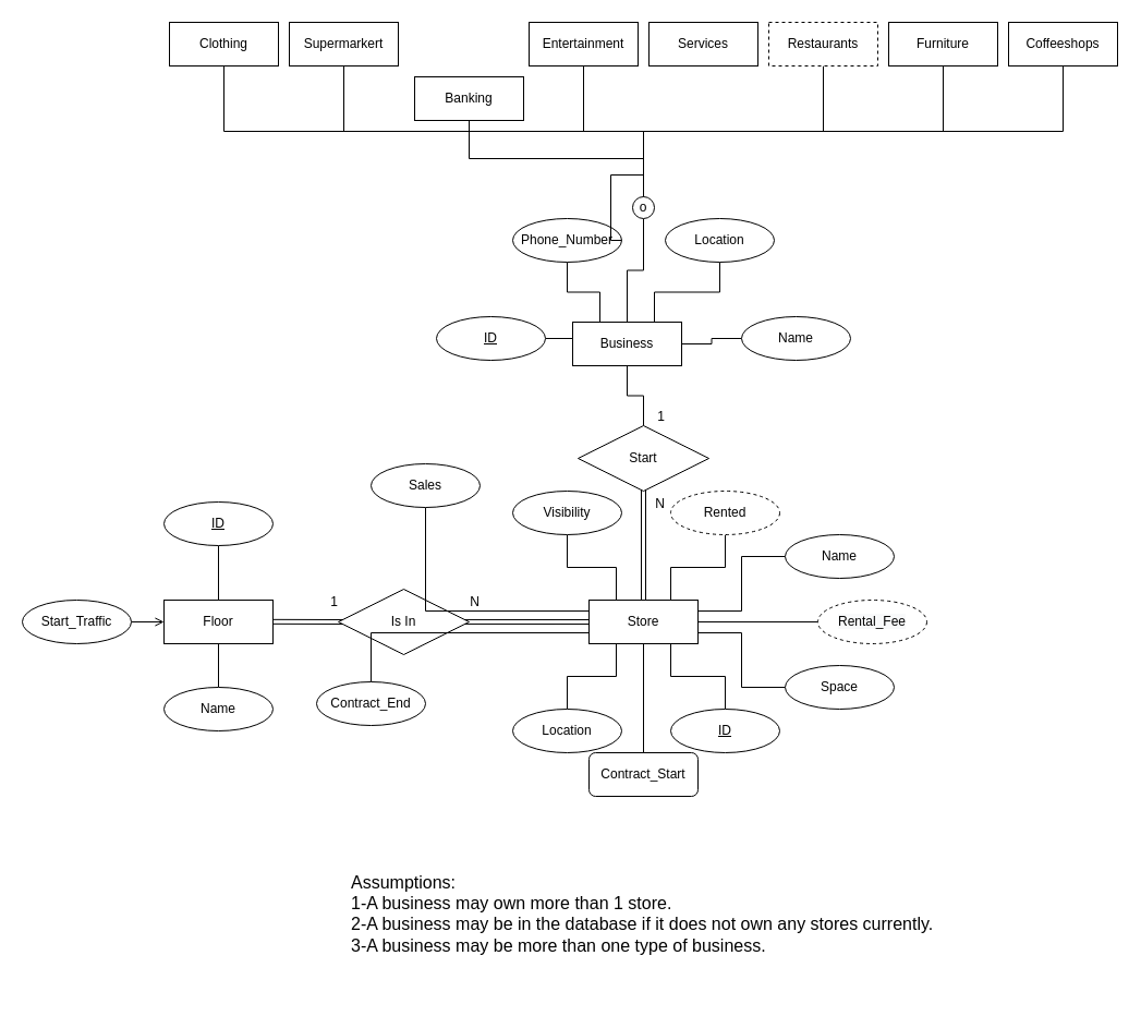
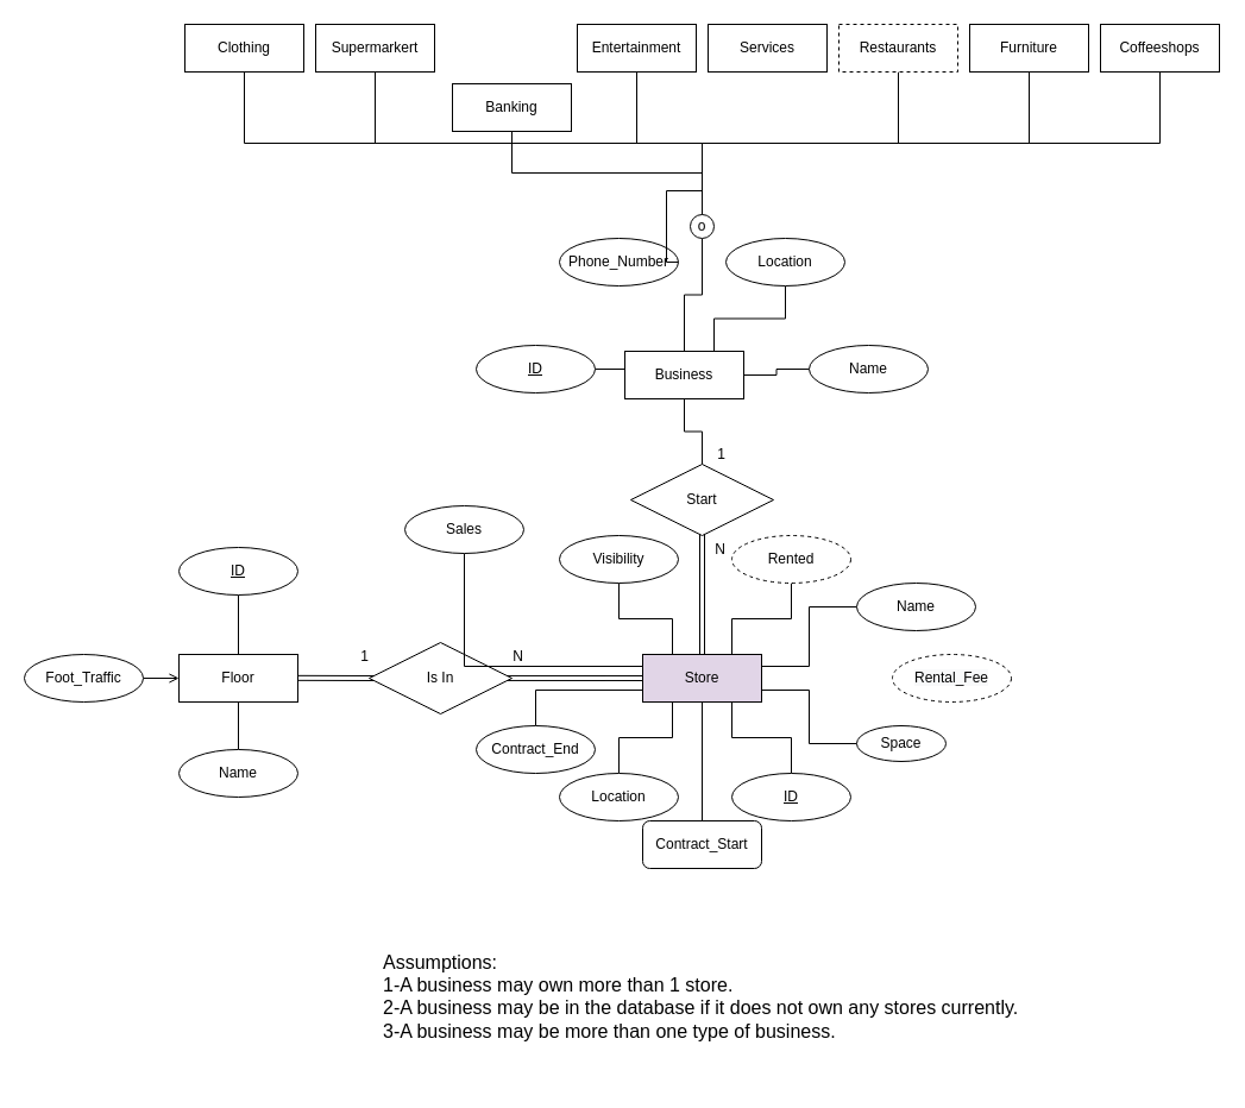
  <mxCell id="0" />
  <mxCell id="1" parent="0" />
  <mxCell id="2" value="Floor" style="whiteSpace=wrap;html=1;align=center;" parent="1" vertex="1"><mxGeometry x="150" y="550" width="100" height="40" as="geometry" /></mxCell>
  <mxCell id="3" style="edgeStyle=orthogonalEdgeStyle;rounded=0;orthogonalLoop=1;jettySize=auto;html=1;exitX=1;exitY=0.5;exitDx=0;exitDy=0;entryX=0;entryY=0.5;entryDx=0;entryDy=0;endArrow=open;endFill=0;" parent="1" source="4" target="2" edge="1"><mxGeometry relative="1" as="geometry" /></mxCell>
- <mxCell id="4" value="Start_Traffic" style="ellipse;whiteSpace=wrap;html=1;align=center;" parent="1" vertex="1"><mxGeometry x="20" y="550" width="100" height="40" as="geometry" /></mxCell>
+ <mxCell id="4" value="Foot_Traffic" style="ellipse;whiteSpace=wrap;html=1;align=center;" parent="1" vertex="1"><mxGeometry x="20" y="550" width="100" height="40" as="geometry" /></mxCell>
  <mxCell id="5" style="edgeStyle=orthogonalEdgeStyle;rounded=0;orthogonalLoop=1;jettySize=auto;html=1;exitX=0.5;exitY=1;exitDx=0;exitDy=0;entryX=0.5;entryY=0;entryDx=0;entryDy=0;endArrow=none;endFill=0;" parent="1" source="6" target="2" edge="1"><mxGeometry relative="1" as="geometry" /></mxCell>
  <mxCell id="6" value="ID" style="ellipse;whiteSpace=wrap;html=1;align=center;fontStyle=4;" parent="1" vertex="1"><mxGeometry x="150" y="460" width="100" height="40" as="geometry" /></mxCell>
- <mxCell id="7" value="Store" style="whiteSpace=wrap;html=1;align=center;" parent="1" vertex="1"><mxGeometry x="540" y="550" width="100" height="40" as="geometry" /></mxCell>
+ <mxCell id="7" value="Store" style="whiteSpace=wrap;html=1;align=center;fillColor=#e1d5e7;" parent="1" vertex="1"><mxGeometry x="540" y="550" width="100" height="40" as="geometry" /></mxCell>
  <mxCell id="8" style="edgeStyle=orthogonalEdgeStyle;rounded=0;orthogonalLoop=1;jettySize=auto;html=1;exitX=0.5;exitY=0;exitDx=0;exitDy=0;entryX=0.75;entryY=1;entryDx=0;entryDy=0;endArrow=none;endFill=0;" parent="1" source="9" target="7" edge="1"><mxGeometry relative="1" as="geometry" /></mxCell>
  <mxCell id="9" value="ID" style="ellipse;whiteSpace=wrap;html=1;align=center;fontStyle=4;" parent="1" vertex="1"><mxGeometry x="615" y="650" width="100" height="40" as="geometry" /></mxCell>
  <mxCell id="10" style="edgeStyle=orthogonalEdgeStyle;rounded=0;orthogonalLoop=1;jettySize=auto;html=1;exitX=0;exitY=0.5;exitDx=0;exitDy=0;entryX=1;entryY=0.25;entryDx=0;entryDy=0;endArrow=none;endFill=0;" parent="1" source="11" target="7" edge="1"><mxGeometry relative="1" as="geometry" /></mxCell>
  <mxCell id="11" value="Name" style="ellipse;whiteSpace=wrap;html=1;align=center;" parent="1" vertex="1"><mxGeometry x="720" y="490" width="100" height="40" as="geometry" /></mxCell>
  <mxCell id="12" style="edgeStyle=orthogonalEdgeStyle;rounded=0;orthogonalLoop=1;jettySize=auto;html=1;exitX=0.5;exitY=1;exitDx=0;exitDy=0;entryX=0.75;entryY=0;entryDx=0;entryDy=0;endArrow=none;endFill=0;" parent="1" source="13" target="7" edge="1"><mxGeometry relative="1" as="geometry" /></mxCell>
  <mxCell id="13" value="Rented" style="ellipse;whiteSpace=wrap;html=1;align=center;dashed=1;" parent="1" vertex="1"><mxGeometry x="615" y="450" width="100" height="40" as="geometry" /></mxCell>
  <mxCell id="14" style="edgeStyle=orthogonalEdgeStyle;rounded=0;orthogonalLoop=1;jettySize=auto;html=1;exitX=0.5;exitY=1;exitDx=0;exitDy=0;entryX=0.25;entryY=0;entryDx=0;entryDy=0;endArrow=none;endFill=0;" parent="1" source="15" target="7" edge="1"><mxGeometry relative="1" as="geometry" /></mxCell>
  <mxCell id="15" value="Visibility" style="ellipse;whiteSpace=wrap;html=1;align=center;" parent="1" vertex="1"><mxGeometry x="470" y="450" width="100" height="40" as="geometry" /></mxCell>
  <mxCell id="16" style="edgeStyle=orthogonalEdgeStyle;rounded=0;orthogonalLoop=1;jettySize=auto;html=1;exitX=0;exitY=0.5;exitDx=0;exitDy=0;entryX=1;entryY=0.75;entryDx=0;entryDy=0;endArrow=none;endFill=0;" parent="1" source="17" target="7" edge="1"><mxGeometry relative="1" as="geometry" /></mxCell>
- <mxCell id="17" value="Space" style="ellipse;whiteSpace=wrap;html=1;align=center;" parent="1" vertex="1"><mxGeometry x="720" y="610" width="100" height="40" as="geometry" /></mxCell>
+ <mxCell id="17" value="Space" style="ellipse;whiteSpace=wrap;html=1;align=center;" parent="1" vertex="1"><mxGeometry x="720" y="610" width="75" height="30" as="geometry" /></mxCell>
  <mxCell id="18" value="Is In" style="shape=rhombus;perimeter=rhombusPerimeter;whiteSpace=wrap;html=1;align=center;" parent="1" vertex="1"><mxGeometry x="310" y="540" width="120" height="60" as="geometry" /></mxCell>
  <mxCell id="19" style="edgeStyle=orthogonalEdgeStyle;rounded=0;orthogonalLoop=1;jettySize=auto;html=1;exitX=0.5;exitY=0;exitDx=0;exitDy=0;entryX=0.25;entryY=1;entryDx=0;entryDy=0;endArrow=none;endFill=0;" parent="1" source="20" target="7" edge="1"><mxGeometry relative="1" as="geometry" /></mxCell>
  <mxCell id="20" value="Location" style="ellipse;whiteSpace=wrap;html=1;align=center;" parent="1" vertex="1"><mxGeometry x="470" y="650" width="100" height="40" as="geometry" /></mxCell>
  <mxCell id="21" style="edgeStyle=orthogonalEdgeStyle;rounded=0;orthogonalLoop=1;jettySize=auto;html=1;exitX=0.5;exitY=0;exitDx=0;exitDy=0;entryX=0.5;entryY=1;entryDx=0;entryDy=0;endArrow=none;endFill=0;" parent="1" source="22" target="2" edge="1"><mxGeometry relative="1" as="geometry" /></mxCell>
  <mxCell id="22" value="Name" style="ellipse;whiteSpace=wrap;html=1;align=center;" parent="1" vertex="1"><mxGeometry x="150" y="630" width="100" height="40" as="geometry" /></mxCell>
- <mxCell id="23" style="edgeStyle=orthogonalEdgeStyle;rounded=0;orthogonalLoop=1;jettySize=auto;html=1;exitX=0;exitY=0.5;exitDx=0;exitDy=0;entryX=1;entryY=0.5;entryDx=0;entryDy=0;endArrow=none;endFill=0;" parent="1" source="42" target="7" edge="1"><mxGeometry relative="1" as="geometry"><mxPoint x="740" y="570" as="sourcePoint" /></mxGeometry></mxCell>
  <mxCell id="24" style="edgeStyle=orthogonalEdgeStyle;rounded=0;orthogonalLoop=1;jettySize=auto;html=1;exitX=0.5;exitY=0;exitDx=0;exitDy=0;entryX=0.5;entryY=1;entryDx=0;entryDy=0;endArrow=none;endFill=0;" parent="1" source="25" target="51" edge="1"><mxGeometry relative="1" as="geometry" /></mxCell>
  <mxCell id="25" value="Business" style="whiteSpace=wrap;html=1;align=center;" parent="1" vertex="1"><mxGeometry x="525" y="295" width="100" height="40" as="geometry" /></mxCell>
  <mxCell id="26" value="" style="edgeStyle=orthogonalEdgeStyle;rounded=0;orthogonalLoop=1;jettySize=auto;html=1;endArrow=none;endFill=0;" parent="1" source="27" target="25" edge="1"><mxGeometry relative="1" as="geometry" /></mxCell>
  <mxCell id="27" value="Start" style="shape=rhombus;perimeter=rhombusPerimeter;whiteSpace=wrap;html=1;align=center;" parent="1" vertex="1"><mxGeometry x="530" y="390" width="120" height="60" as="geometry" /></mxCell>
  <mxCell id="28" style="edgeStyle=orthogonalEdgeStyle;rounded=0;orthogonalLoop=1;jettySize=auto;html=1;exitX=0;exitY=0.5;exitDx=0;exitDy=0;entryX=1;entryY=0.5;entryDx=0;entryDy=0;endArrow=none;endFill=0;" parent="1" source="29" target="25" edge="1"><mxGeometry relative="1" as="geometry" /></mxCell>
  <mxCell id="29" value="Name" style="ellipse;whiteSpace=wrap;html=1;align=center;" parent="1" vertex="1"><mxGeometry x="680" y="290" width="100" height="40" as="geometry" /></mxCell>
  <mxCell id="30" style="edgeStyle=orthogonalEdgeStyle;rounded=0;orthogonalLoop=1;jettySize=auto;html=1;exitX=1;exitY=0.5;exitDx=0;exitDy=0;entryX=0;entryY=0.5;entryDx=0;entryDy=0;endArrow=none;endFill=0;" parent="1" source="31" target="25" edge="1"><mxGeometry relative="1" as="geometry" /></mxCell>
  <mxCell id="31" value="ID" style="ellipse;whiteSpace=wrap;html=1;align=center;fontStyle=4;" parent="1" vertex="1"><mxGeometry x="400" y="290" width="100" height="40" as="geometry" /></mxCell>
  <mxCell id="32" style="edgeStyle=orthogonalEdgeStyle;rounded=0;orthogonalLoop=1;jettySize=auto;html=1;exitX=0.5;exitY=0;exitDx=0;exitDy=0;entryX=0.5;entryY=1;entryDx=0;entryDy=0;endArrow=none;endFill=0;" parent="1" source="33" target="7" edge="1"><mxGeometry relative="1" as="geometry" /></mxCell>
  <mxCell id="33" value="Contract_Start" style="whiteSpace=wrap;html=1;align=center;rounded=1;" parent="1" vertex="1"><mxGeometry x="540" y="690" width="100" height="40" as="geometry" /></mxCell>
  <mxCell id="34" style="edgeStyle=orthogonalEdgeStyle;rounded=0;orthogonalLoop=1;jettySize=auto;html=1;exitX=0.5;exitY=1;exitDx=0;exitDy=0;entryX=0;entryY=0.25;entryDx=0;entryDy=0;endArrow=none;endFill=0;" parent="1" source="35" target="7" edge="1"><mxGeometry relative="1" as="geometry" /></mxCell>
  <mxCell id="35" value="Sales" style="ellipse;whiteSpace=wrap;html=1;align=center;" parent="1" vertex="1"><mxGeometry x="340" y="425" width="100" height="40" as="geometry" /></mxCell>
  <mxCell id="36" style="edgeStyle=orthogonalEdgeStyle;rounded=0;orthogonalLoop=1;jettySize=auto;html=1;exitX=0.5;exitY=0;exitDx=0;exitDy=0;entryX=0;entryY=0.75;entryDx=0;entryDy=0;endArrow=none;endFill=0;" parent="1" source="37" target="7" edge="1"><mxGeometry relative="1" as="geometry" /></mxCell>
- <mxCell id="37" value="Contract_End" style="ellipse;whiteSpace=wrap;html=1;align=center;" parent="1" vertex="1"><mxGeometry x="290" y="625" width="100" height="40" as="geometry" /></mxCell>
- <mxCell id="38" style="edgeStyle=orthogonalEdgeStyle;rounded=0;orthogonalLoop=1;jettySize=auto;html=1;exitX=0.5;exitY=1;exitDx=0;exitDy=0;entryX=0.25;entryY=0;entryDx=0;entryDy=0;endArrow=none;endFill=0;" parent="1" source="39" target="25" edge="1"><mxGeometry relative="1" as="geometry" /></mxCell>
+ <mxCell id="37" value="Contract_End" style="ellipse;whiteSpace=wrap;html=1;align=center;" parent="1" vertex="1"><mxGeometry x="400" y="610" width="100" height="40" as="geometry" /></mxCell>
  <mxCell id="39" value="Phone_Number" style="ellipse;whiteSpace=wrap;html=1;align=center;" parent="1" vertex="1"><mxGeometry x="470" y="200" width="100" height="40" as="geometry" /></mxCell>
  <mxCell id="40" style="edgeStyle=orthogonalEdgeStyle;rounded=0;orthogonalLoop=1;jettySize=auto;html=1;exitX=0.5;exitY=1;exitDx=0;exitDy=0;entryX=0.75;entryY=0;entryDx=0;entryDy=0;endArrow=none;endFill=0;" parent="1" source="41" target="25" edge="1"><mxGeometry relative="1" as="geometry" /></mxCell>
  <mxCell id="41" value="Location" style="ellipse;whiteSpace=wrap;html=1;align=center;" parent="1" vertex="1"><mxGeometry x="610" y="200" width="100" height="40" as="geometry" /></mxCell>
  <mxCell id="42" value="&#10;&#10;&lt;span style=&quot;color: rgb(0, 0, 0); font-family: helvetica; font-size: 12px; font-style: normal; font-weight: 400; letter-spacing: normal; text-align: center; text-indent: 0px; text-transform: none; word-spacing: 0px; background-color: rgb(248, 249, 250); display: inline; float: none;&quot;&gt;Rental_Fee&lt;/span&gt;&#10;&#10;" style="ellipse;whiteSpace=wrap;html=1;align=center;dashed=1;" parent="1" vertex="1"><mxGeometry x="750" y="550" width="100" height="40" as="geometry" /></mxCell>
  <mxCell id="43" style="edgeStyle=orthogonalEdgeStyle;rounded=0;orthogonalLoop=1;jettySize=auto;html=1;exitX=0.5;exitY=0;exitDx=0;exitDy=0;endArrow=none;endFill=0;" parent="1" source="51" target="39" edge="1"><mxGeometry relative="1" as="geometry" /></mxCell>
  <mxCell id="44" style="edgeStyle=orthogonalEdgeStyle;rounded=0;orthogonalLoop=1;jettySize=auto;html=1;exitX=0.5;exitY=0;exitDx=0;exitDy=0;entryX=0.5;entryY=1;entryDx=0;entryDy=0;endArrow=none;endFill=0;" parent="1" source="51" target="62" edge="1"><mxGeometry relative="1" as="geometry" /></mxCell>
  <mxCell id="45" style="edgeStyle=orthogonalEdgeStyle;rounded=0;orthogonalLoop=1;jettySize=auto;html=1;exitX=0.5;exitY=0;exitDx=0;exitDy=0;entryX=0.5;entryY=1;entryDx=0;entryDy=0;endArrow=none;endFill=0;" parent="1" source="51" target="64" edge="1"><mxGeometry relative="1" as="geometry" /></mxCell>
  <mxCell id="46" style="edgeStyle=orthogonalEdgeStyle;rounded=0;orthogonalLoop=1;jettySize=auto;html=1;exitX=0.5;exitY=0;exitDx=0;exitDy=0;entryX=0.5;entryY=1;entryDx=0;entryDy=0;endArrow=none;endFill=0;" parent="1" source="51" target="61" edge="1"><mxGeometry relative="1" as="geometry" /></mxCell>
  <mxCell id="47" style="edgeStyle=orthogonalEdgeStyle;rounded=0;orthogonalLoop=1;jettySize=auto;html=1;exitX=0.5;exitY=0;exitDx=0;exitDy=0;entryX=0.5;entryY=1;entryDx=0;entryDy=0;endArrow=none;endFill=0;" parent="1" source="51" target="65" edge="1"><mxGeometry relative="1" as="geometry" /></mxCell>
  <mxCell id="48" style="edgeStyle=orthogonalEdgeStyle;rounded=0;orthogonalLoop=1;jettySize=auto;html=1;exitX=0.5;exitY=0;exitDx=0;exitDy=0;entryX=0.5;entryY=1;entryDx=0;entryDy=0;endArrow=none;endFill=0;" parent="1" source="51" target="52" edge="1"><mxGeometry relative="1" as="geometry" /></mxCell>
  <mxCell id="49" style="edgeStyle=orthogonalEdgeStyle;rounded=0;orthogonalLoop=1;jettySize=auto;html=1;exitX=0.5;exitY=0;exitDx=0;exitDy=0;endArrow=none;endFill=0;" parent="1" source="51" target="67" edge="1"><mxGeometry relative="1" as="geometry" /></mxCell>
  <mxCell id="50" style="edgeStyle=orthogonalEdgeStyle;rounded=0;orthogonalLoop=1;jettySize=auto;html=1;exitX=0.5;exitY=0;exitDx=0;exitDy=0;entryX=0.5;entryY=1;entryDx=0;entryDy=0;endArrow=none;endFill=0;" parent="1" source="51" target="66" edge="1"><mxGeometry relative="1" as="geometry" /></mxCell>
  <mxCell id="51" value="o" style="ellipse;whiteSpace=wrap;html=1;aspect=fixed;" parent="1" vertex="1"><mxGeometry x="580" y="180" width="20" height="20" as="geometry" /></mxCell>
  <mxCell id="52" value="Supermarkert" style="whiteSpace=wrap;html=1;align=center;" parent="1" vertex="1"><mxGeometry x="265" y="20" width="100" height="40" as="geometry" /></mxCell>
  <mxCell id="53" value="" style="shape=link;html=1;rounded=0;endArrow=none;endFill=0;exitX=0.971;exitY=0.499;exitDx=0;exitDy=0;exitPerimeter=0;" parent="1" source="18" edge="1"><mxGeometry relative="1" as="geometry"><mxPoint x="430" y="569.58" as="sourcePoint" /><mxPoint x="540" y="570" as="targetPoint" /></mxGeometry></mxCell>
  <mxCell id="54" value="N" style="resizable=0;html=1;align=right;verticalAlign=bottom;" parent="53" connectable="0" vertex="1"><mxGeometry x="1" relative="1" as="geometry"><mxPoint x="-100" y="-10" as="offset" /></mxGeometry></mxCell>
  <mxCell id="55" value="" style="shape=link;html=1;rounded=0;endArrow=none;endFill=0;exitX=0.971;exitY=0.499;exitDx=0;exitDy=0;exitPerimeter=0;" parent="1" edge="1"><mxGeometry relative="1" as="geometry"><mxPoint x="250" y="569.83" as="sourcePoint" /><mxPoint x="314" y="570" as="targetPoint" /></mxGeometry></mxCell>
  <mxCell id="56" value="1" style="resizable=0;html=1;align=right;verticalAlign=bottom;" parent="55" connectable="0" vertex="1"><mxGeometry x="1" relative="1" as="geometry"><mxPoint x="-3.81" y="-10" as="offset" /></mxGeometry></mxCell>
  <mxCell id="57" value="" style="shape=link;html=1;rounded=0;endArrow=none;endFill=0;exitX=0.5;exitY=0.973;exitDx=0;exitDy=0;entryX=0.5;entryY=0;entryDx=0;entryDy=0;exitPerimeter=0;" parent="1" source="27" target="7" edge="1"><mxGeometry relative="1" as="geometry"><mxPoint x="590" y="460" as="sourcePoint" /><mxPoint x="703.48" y="460.06" as="targetPoint" /></mxGeometry></mxCell>
  <mxCell id="58" value="N" style="resizable=0;html=1;align=right;verticalAlign=bottom;" parent="57" connectable="0" vertex="1"><mxGeometry x="1" relative="1" as="geometry"><mxPoint x="20" y="-80" as="offset" /></mxGeometry></mxCell>
  <mxCell id="59" value="1" style="resizable=0;html=1;align=right;verticalAlign=bottom;" parent="1" connectable="0" vertex="1"><mxGeometry x="609.999" y="389.999" as="geometry" /></mxCell>
  <mxCell id="60" value="&lt;font style=&quot;font-size: 16px&quot;&gt;Assumptions:&lt;br&gt;&lt;/font&gt;&lt;div style=&quot;font-size: 16px&quot;&gt;&lt;span&gt;&lt;font style=&quot;font-size: 16px&quot;&gt;1-A business may own more than 1 store.&lt;/font&gt;&lt;/span&gt;&lt;/div&gt;&lt;div style=&quot;font-size: 16px&quot;&gt;&lt;span&gt;&lt;font style=&quot;font-size: 16px&quot;&gt;2-A business may be in the database&amp;nbsp;if it does not own any stores currently.&lt;/font&gt;&lt;/span&gt;&lt;/div&gt;&lt;div style=&quot;font-size: 16px&quot;&gt;&lt;font style=&quot;font-size: 16px&quot;&gt;3-A business may be more than one type of business.&lt;/font&gt;&lt;/div&gt;&lt;div&gt;&lt;br&gt;&lt;/div&gt;" style="text;html=1;strokeColor=none;fillColor=none;align=left;verticalAlign=middle;whiteSpace=wrap;rounded=0;" parent="1" vertex="1"><mxGeometry x="320" y="780" width="650" height="130" as="geometry" /></mxCell>
  <mxCell id="61" value="Banking" style="whiteSpace=wrap;html=1;align=center;" parent="1" vertex="1"><mxGeometry x="380" y="70" width="100" height="40" as="geometry" /></mxCell>
  <mxCell id="62" value="Entertainment" style="whiteSpace=wrap;html=1;align=center;" parent="1" vertex="1"><mxGeometry x="485" y="20" width="100" height="40" as="geometry" /></mxCell>
  <mxCell id="63" value="Services" style="whiteSpace=wrap;html=1;align=center;" parent="1" vertex="1"><mxGeometry x="595" y="20" width="100" height="40" as="geometry" /></mxCell>
  <mxCell id="64" value="Restaurants" style="whiteSpace=wrap;html=1;align=center;dashed=1;" parent="1" vertex="1"><mxGeometry x="705" y="20" width="100" height="40" as="geometry" /></mxCell>
  <mxCell id="65" value="Furniture" style="whiteSpace=wrap;html=1;align=center;" parent="1" vertex="1"><mxGeometry x="815" y="20" width="100" height="40" as="geometry" /></mxCell>
  <mxCell id="66" value="Clothing" style="whiteSpace=wrap;html=1;align=center;" parent="1" vertex="1"><mxGeometry x="155" y="20" width="100" height="40" as="geometry" /></mxCell>
  <mxCell id="67" value="Coffeeshops" style="whiteSpace=wrap;html=1;align=center;" parent="1" vertex="1"><mxGeometry x="925" y="20" width="100" height="40" as="geometry" /></mxCell>
